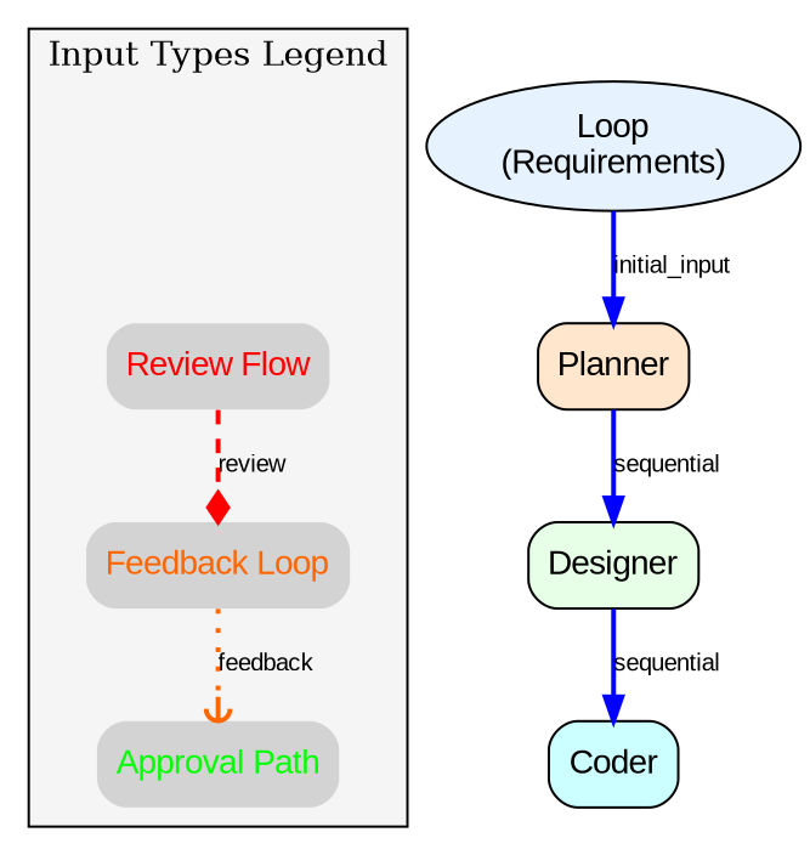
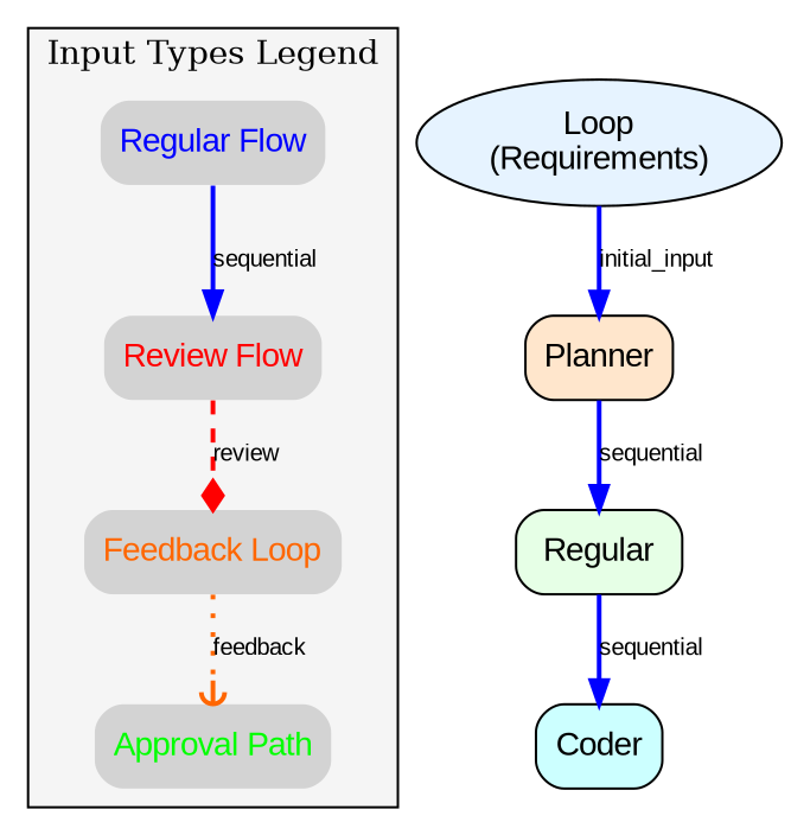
  digraph {
    rankdir=TB
    node [fontname=Arial shape=plaintext style="rounded,filled"]
    edge [color=blue fontname=Arial fontsize=10 penwidth=2 style=solid]
+   n1 [fontcolor=blue label="Regular Flow"]
    n2 [fontcolor=red label="Review Flow"]
    n3 [fontcolor="#FF6600" label="Feedback Loop"]
    n4 [fontcolor=green label="Approval Path"]
    n5 [fillcolor="#CCFFFF" label=Coder shape=box]
    n6 [fillcolor="#E6F3FF" label="Loop\n(Requirements)" shape=ellipse]
    n7 [fillcolor="#FFE6CC" label=Planner shape=box]
-   n8 [fillcolor="#E6FFE6" label=Designer shape=box]
+   n8 [fillcolor="#E6FFE6" label=Regular shape=box]
    subgraph cluster_1 {
      fillcolor="#F5F5F5"
      fontsize=14
      label="Input Types Legend"
      rank=same
      style=filled
+     n1
      n2
      n3
      n4
    }
+   n1 -> n2 [label=sequential]
    n2 -> n3 [arrowhead=diamond color=red label=review style=dashed]
    n3 -> n4 [arrowhead=curve color="#FF6600" label=feedback style=dotted]
    n6 -> n7 [label=initial_input]
    n7 -> n8 [label=sequential]
    n8 -> n5 [label=sequential]
  }
